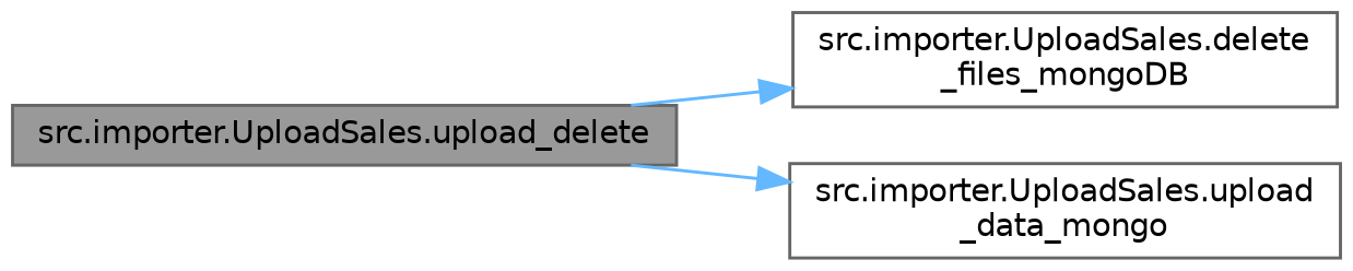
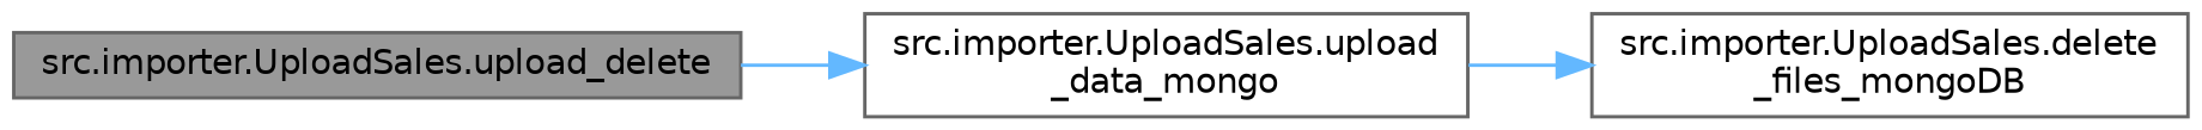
  digraph {
    rankdir=LR
    node [color=grey40 fillcolor=white fontname=Helvetica fontsize=10 shape=box style=filled]
    edge [color=steelblue1 fontname=Helvetica fontsize=10 labelfontname=Helvetica labelfontsize=10 style=solid]
    n1 [color=gray40 fillcolor=grey60 fontcolor=black height=0.2 label="src.importer.UploadSales.upload_delete" width=0.4]
    n2 [height=0.2 label="src.importer.UploadSales.delete\l_files_mongoDB" width=0.4]
    n3 [height=0.2 label="src.importer.UploadSales.upload\l_data_mongo" width=0.4]
-   n1 -> n2
+   n3 -> n2
    n1 -> n3
  }
